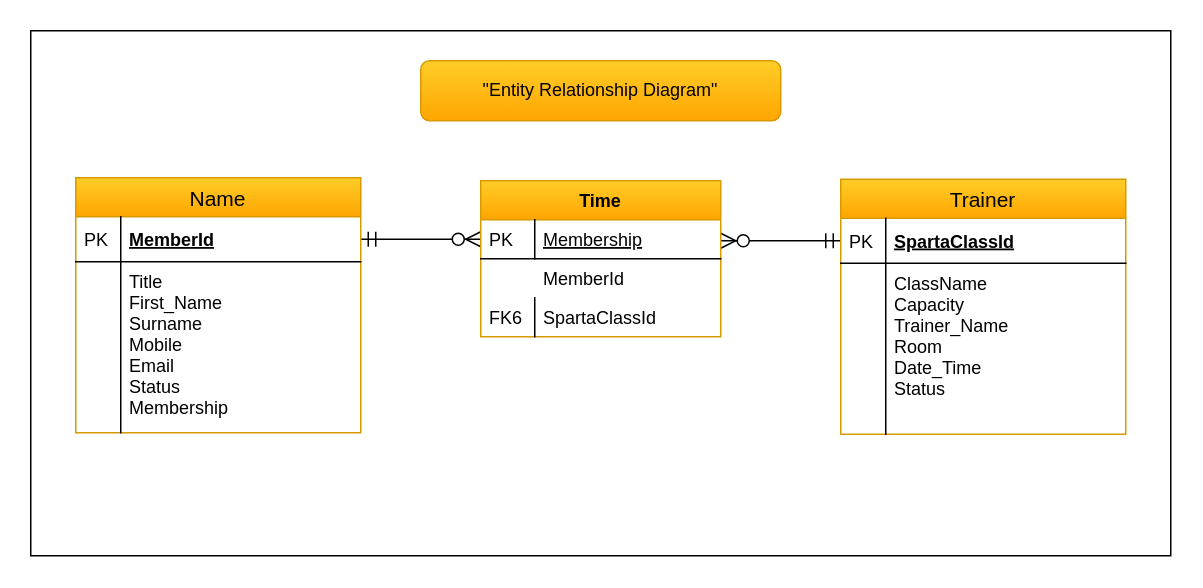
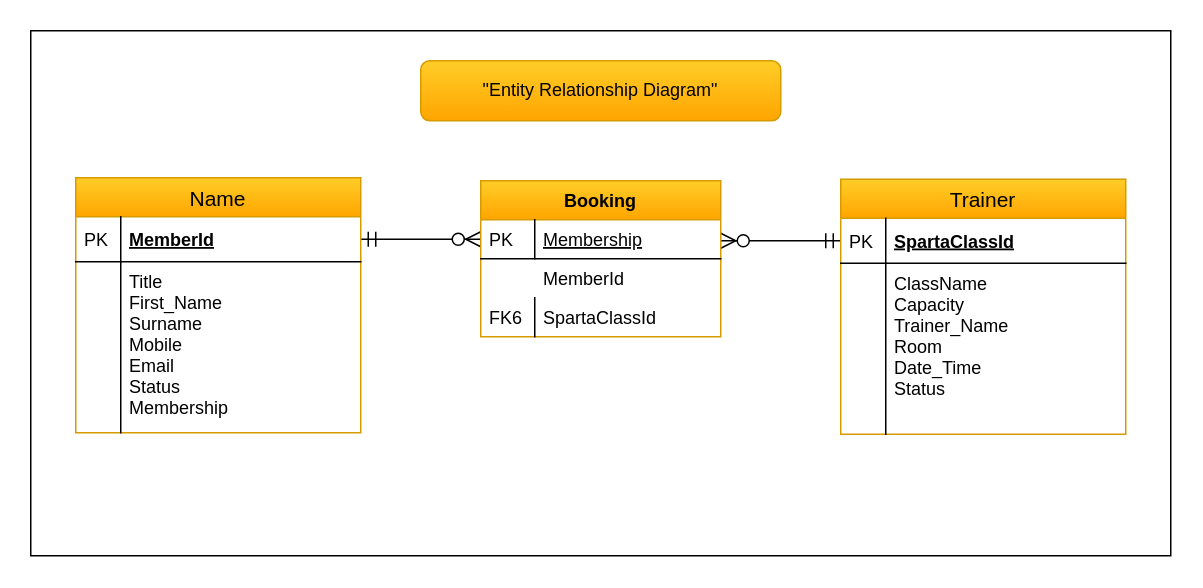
  <mxCell id="0" />
  <mxCell id="1" parent="0" />
  <mxCell id="2" value="" style="rounded=0;whiteSpace=wrap;html=1;" vertex="1" parent="1"><mxGeometry x="20" y="20" width="760" height="350" as="geometry" /></mxCell>
  <mxCell id="3" value="" style="edgeStyle=orthogonalEdgeStyle;endArrow=ERzeroToMany;startArrow=ERmandOne;shadow=0;strokeWidth=1;endSize=8;startSize=8;exitX=1;exitY=0.5;exitDx=0;exitDy=0;" parent="1" source="13" target="6" edge="1"><mxGeometry width="100" height="100" relative="1" as="geometry"><mxPoint x="240" y="159" as="sourcePoint" /><mxPoint x="410" y="290" as="targetPoint" /></mxGeometry></mxCell>
  <mxCell id="4" value="" style="edgeStyle=orthogonalEdgeStyle;endArrow=ERmandOne;startArrow=ERzeroToMany;shadow=0;strokeWidth=1;endSize=8;startSize=8;endFill=0;startFill=1;entryX=0;entryY=0.5;entryDx=0;entryDy=0;" parent="1" source="5" target="18" edge="1"><mxGeometry width="100" height="100" relative="1" as="geometry"><mxPoint x="410" y="182" as="sourcePoint" /><mxPoint x="560" y="160" as="targetPoint" /><Array as="points"><mxPoint x="520" y="160" /></Array></mxGeometry></mxCell>
- <mxCell id="5" value="Time" style="swimlane;fontStyle=1;childLayout=stackLayout;horizontal=1;startSize=26;horizontalStack=0;resizeParent=1;resizeLast=0;collapsible=1;marginBottom=0;rounded=0;shadow=0;strokeWidth=1;gradientColor=#ffa500;fillColor=#ffcd28;strokeColor=#d79b00;" parent="1" vertex="1"><mxGeometry x="320" y="120" width="160" height="104" as="geometry"><mxRectangle x="260" y="80" width="160" height="26" as="alternateBounds" /></mxGeometry></mxCell>
+ <mxCell id="5" value="Booking" style="swimlane;fontStyle=1;childLayout=stackLayout;horizontal=1;startSize=26;horizontalStack=0;resizeParent=1;resizeLast=0;collapsible=1;marginBottom=0;rounded=0;shadow=0;strokeWidth=1;gradientColor=#ffa500;fillColor=#ffcd28;strokeColor=#d79b00;" parent="1" vertex="1"><mxGeometry x="320" y="120" width="160" height="104" as="geometry"><mxRectangle x="260" y="80" width="160" height="26" as="alternateBounds" /></mxGeometry></mxCell>
  <mxCell id="6" value="Membership" style="shape=partialRectangle;top=0;left=0;right=0;bottom=1;align=left;verticalAlign=top;fillColor=none;spacingLeft=40;spacingRight=4;overflow=hidden;rotatable=0;points=[[0,0.5],[1,0.5]];portConstraint=eastwest;dropTarget=0;rounded=0;shadow=0;strokeWidth=1;fontStyle=4" parent="5" vertex="1"><mxGeometry y="26" width="160" height="26" as="geometry" /></mxCell>
  <mxCell id="7" value="PK" style="shape=partialRectangle;top=0;left=0;bottom=0;fillColor=none;align=left;verticalAlign=top;spacingLeft=4;spacingRight=4;overflow=hidden;rotatable=0;points=[];portConstraint=eastwest;part=1;" parent="6" vertex="1" connectable="0"><mxGeometry width="36" height="26" as="geometry" /></mxCell>
  <mxCell id="8" value="MemberId" style="shape=partialRectangle;top=0;left=0;right=0;bottom=0;align=left;verticalAlign=top;fillColor=none;spacingLeft=40;spacingRight=4;overflow=hidden;rotatable=0;points=[[0,0.5],[1,0.5]];portConstraint=eastwest;dropTarget=0;rounded=0;shadow=0;strokeWidth=1;" parent="5" vertex="1"><mxGeometry y="52" width="160" height="26" as="geometry" /></mxCell>
  <mxCell id="9" value="SpartaClassId" style="shape=partialRectangle;top=0;left=0;right=0;bottom=0;align=left;verticalAlign=top;fillColor=none;spacingLeft=40;spacingRight=4;overflow=hidden;rotatable=0;points=[[0,0.5],[1,0.5]];portConstraint=eastwest;dropTarget=0;rounded=0;shadow=0;strokeWidth=1;" parent="5" vertex="1"><mxGeometry y="78" width="160" height="26" as="geometry" /></mxCell>
  <mxCell id="10" value="FK6" style="shape=partialRectangle;top=0;left=0;bottom=0;fillColor=none;align=left;verticalAlign=top;spacingLeft=4;spacingRight=4;overflow=hidden;rotatable=0;points=[];portConstraint=eastwest;part=1;" parent="9" vertex="1" connectable="0"><mxGeometry width="36" height="26" as="geometry" /></mxCell>
  <mxCell id="11" value="&quot;Entity Relationship Diagram&quot;" style="rounded=1;whiteSpace=wrap;html=1;gradientColor=#ffa500;fillColor=#ffcd28;strokeColor=#d79b00;" vertex="1" parent="1"><mxGeometry x="280" y="40" width="240" height="40" as="geometry" /></mxCell>
  <mxCell id="12" value="Name" style="swimlane;fontStyle=0;childLayout=stackLayout;horizontal=1;startSize=26;horizontalStack=0;resizeParent=1;resizeParentMax=0;resizeLast=0;collapsible=1;marginBottom=0;align=center;fontSize=14;gradientColor=#ffa500;fillColor=#ffcd28;strokeColor=#d79b00;" vertex="1" parent="1"><mxGeometry x="50" y="118" width="190" height="170" as="geometry" /></mxCell>
  <mxCell id="13" value="MemberId" style="shape=partialRectangle;top=0;left=0;right=0;bottom=1;align=left;verticalAlign=middle;fillColor=none;spacingLeft=34;spacingRight=4;overflow=hidden;rotatable=0;points=[[0,0.5],[1,0.5]];portConstraint=eastwest;dropTarget=0;fontStyle=5;fontSize=12;" vertex="1" parent="12"><mxGeometry y="26" width="190" height="30" as="geometry" /></mxCell>
  <mxCell id="14" value="PK" style="shape=partialRectangle;top=0;left=0;bottom=0;fillColor=none;align=left;verticalAlign=middle;spacingLeft=4;spacingRight=4;overflow=hidden;rotatable=0;points=[];portConstraint=eastwest;part=1;fontSize=12;" vertex="1" connectable="0" parent="13"><mxGeometry width="30" height="30" as="geometry" /></mxCell>
  <mxCell id="15" value="Title&#10;First_Name&#10;Surname&#10;Mobile&#10;Email&#10;Status&#10;Membership" style="shape=partialRectangle;top=0;left=0;right=0;bottom=0;align=left;verticalAlign=top;fillColor=none;spacingLeft=34;spacingRight=4;overflow=hidden;rotatable=0;points=[[0,0.5],[1,0.5]];portConstraint=eastwest;dropTarget=0;fontSize=12;" vertex="1" parent="12"><mxGeometry y="56" width="190" height="114" as="geometry" /></mxCell>
  <mxCell id="16" value="" style="shape=partialRectangle;top=0;left=0;bottom=0;fillColor=none;align=left;verticalAlign=top;spacingLeft=4;spacingRight=4;overflow=hidden;rotatable=0;points=[];portConstraint=eastwest;part=1;fontSize=12;" vertex="1" connectable="0" parent="15"><mxGeometry width="30" height="114" as="geometry" /></mxCell>
  <mxCell id="17" value="Trainer" style="swimlane;fontStyle=0;childLayout=stackLayout;horizontal=1;startSize=26;horizontalStack=0;resizeParent=1;resizeParentMax=0;resizeLast=0;collapsible=1;marginBottom=0;align=center;fontSize=14;gradientColor=#ffa500;fillColor=#ffcd28;strokeColor=#d79b00;" vertex="1" parent="1"><mxGeometry x="560" y="119" width="190" height="170" as="geometry" /></mxCell>
  <mxCell id="18" value="SpartaClassId" style="shape=partialRectangle;top=0;left=0;right=0;bottom=1;align=left;verticalAlign=middle;fillColor=none;spacingLeft=34;spacingRight=4;overflow=hidden;rotatable=0;points=[[0,0.5],[1,0.5]];portConstraint=eastwest;dropTarget=0;fontStyle=5;fontSize=12;" vertex="1" parent="17"><mxGeometry y="26" width="190" height="30" as="geometry" /></mxCell>
  <mxCell id="19" value="PK" style="shape=partialRectangle;top=0;left=0;bottom=0;fillColor=none;align=left;verticalAlign=middle;spacingLeft=4;spacingRight=4;overflow=hidden;rotatable=0;points=[];portConstraint=eastwest;part=1;fontSize=12;" vertex="1" connectable="0" parent="18"><mxGeometry width="30" height="30" as="geometry" /></mxCell>
  <mxCell id="20" value="ClassName&#10;Capacity&#10;Trainer_Name&#10;Room&#10;Date_Time&#10;Status" style="shape=partialRectangle;top=0;left=0;right=0;bottom=0;align=left;verticalAlign=top;fillColor=none;spacingLeft=34;spacingRight=4;overflow=hidden;rotatable=0;points=[[0,0.5],[1,0.5]];portConstraint=eastwest;dropTarget=0;fontSize=12;" vertex="1" parent="17"><mxGeometry y="56" width="190" height="114" as="geometry" /></mxCell>
  <mxCell id="21" value="" style="shape=partialRectangle;top=0;left=0;bottom=0;fillColor=none;align=left;verticalAlign=top;spacingLeft=4;spacingRight=4;overflow=hidden;rotatable=0;points=[];portConstraint=eastwest;part=1;fontSize=12;" vertex="1" connectable="0" parent="20"><mxGeometry width="30" height="114" as="geometry" /></mxCell>
